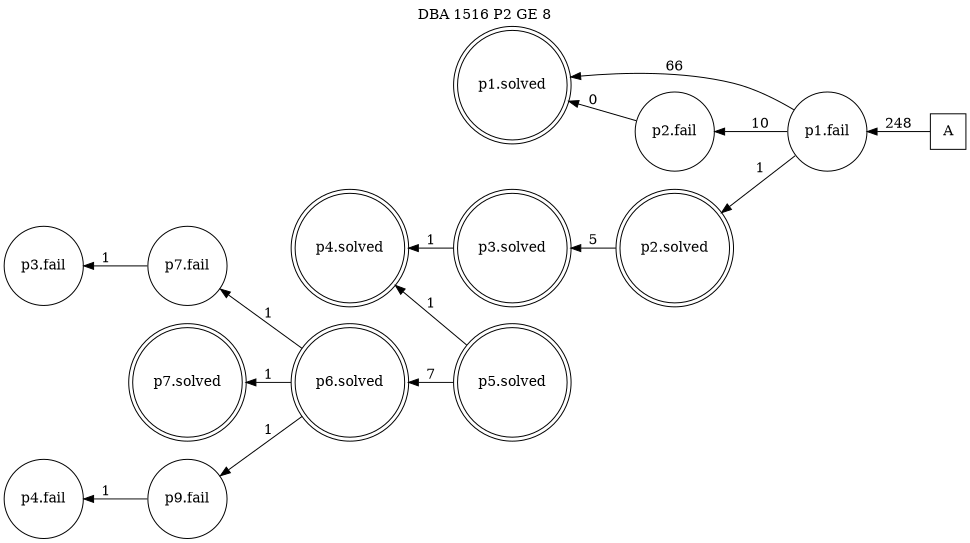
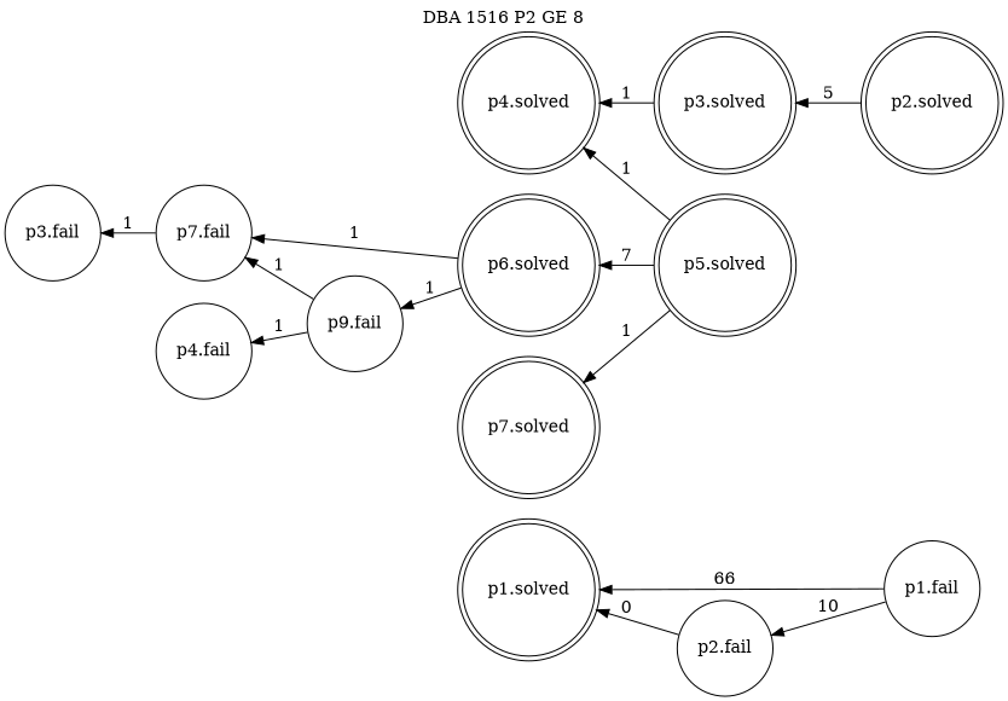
  digraph {
    label=" DBA 1516 P2 GE 8 "
    labelloc=tl
    rankdir=RL
    node [shape=doublecircle]
-   n1 [label=A shape=square]
    n2 [label="p1.fail" shape=circle]
    n3 [label="p1.solved"]
    n4 [label="p2.fail" shape=circle]
    n5 [label="p2.solved"]
    n6 [label="p3.solved"]
    n7 [label="p4.solved"]
    n8 [label="p5.solved"]
    n9 [label="p6.solved"]
    n10 [label="p7.fail" shape=circle]
    n11 [label="p7.solved"]
    n12 [label="p9.fail" shape=circle]
    n13 [label="p3.fail" shape=circle]
    n14 [label="p4.fail" shape=circle]
-   n1 -> n2 [label=248]
    n2 -> n3 [label=66]
    n2 -> n4 [label=10]
-   n2 -> n5 [label=1]
    n4 -> n3 [label=0]
    n5 -> n6 [label=5]
    n6 -> n7 [label=1]
    n8 -> n7 [label=1]
    n8 -> n9 [label=7]
    n9 -> n10 [label=1]
-   n9 -> n11 [label=1]
+   n8 -> n11 [label=1]
    n9 -> n12 [label=1]
    n10 -> n13 [label=1]
+   n12 -> n10 [label=1]
    n12 -> n14 [label=1]
  }
